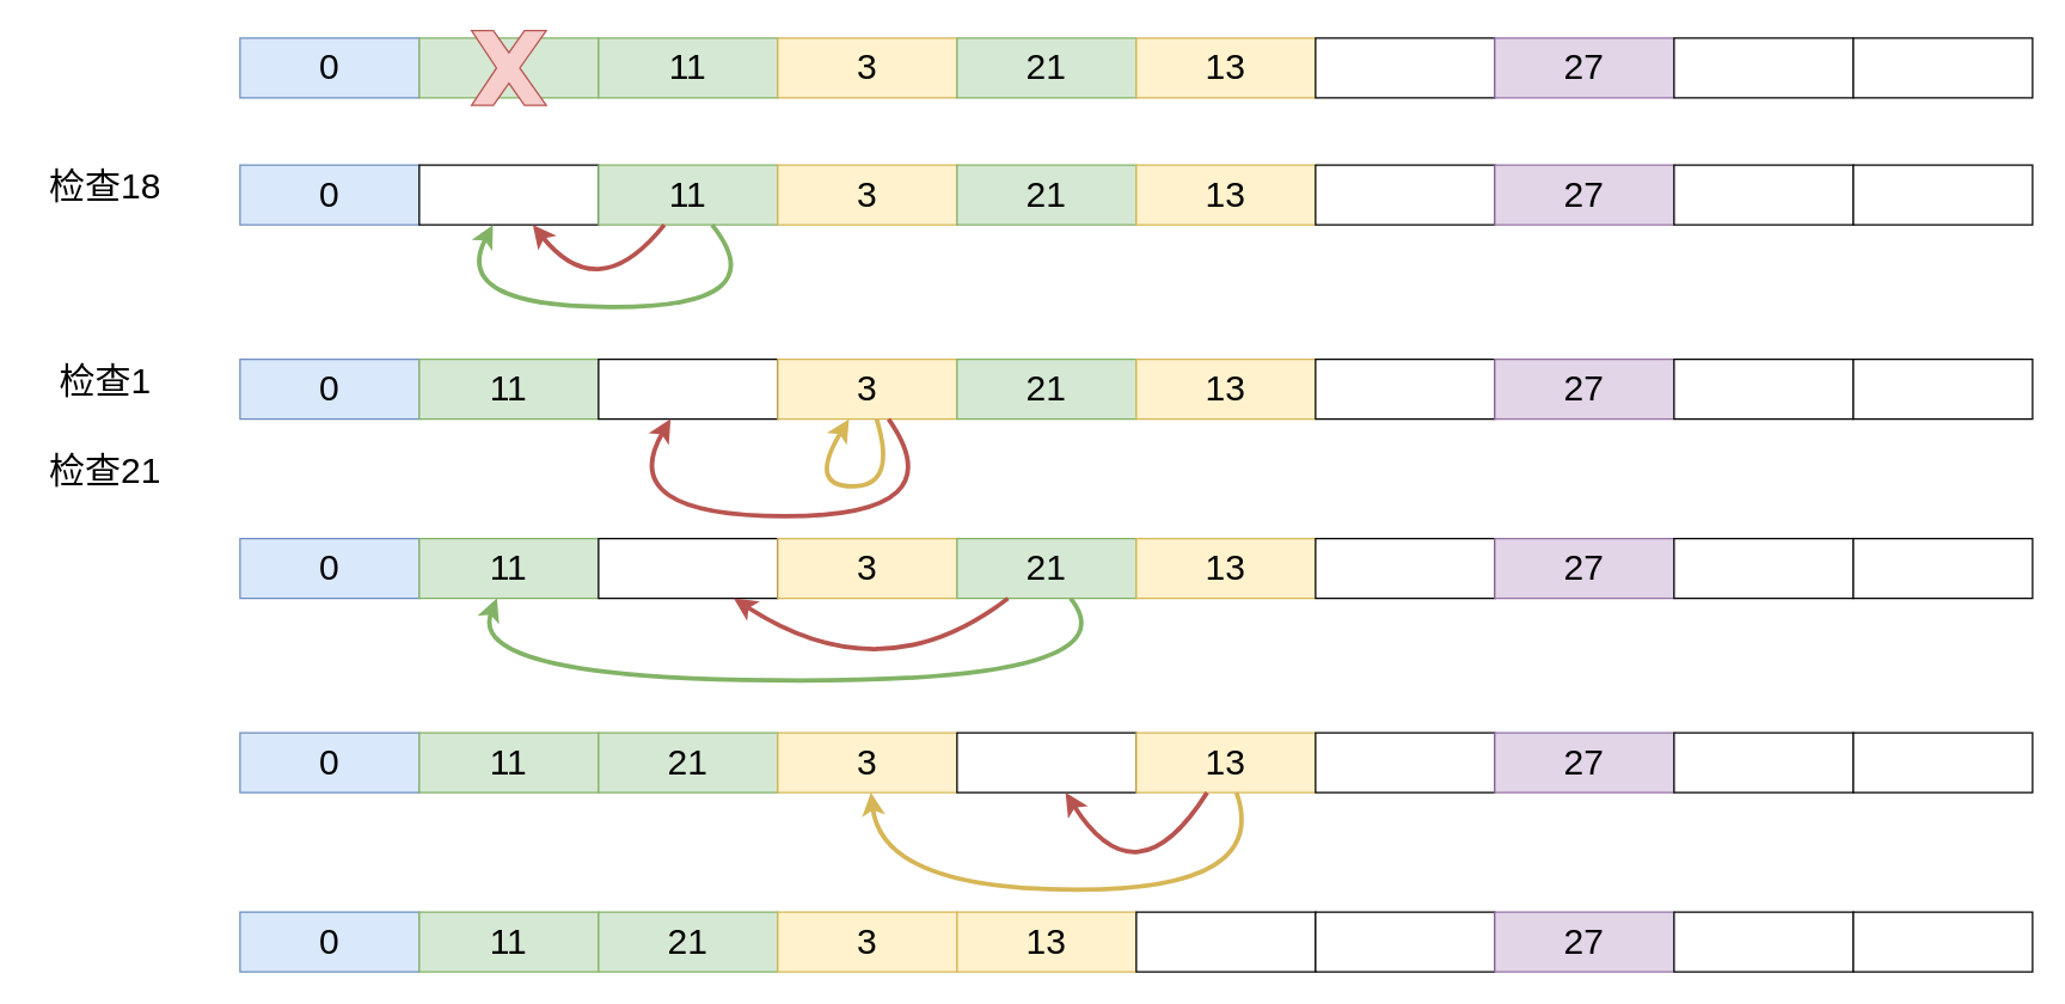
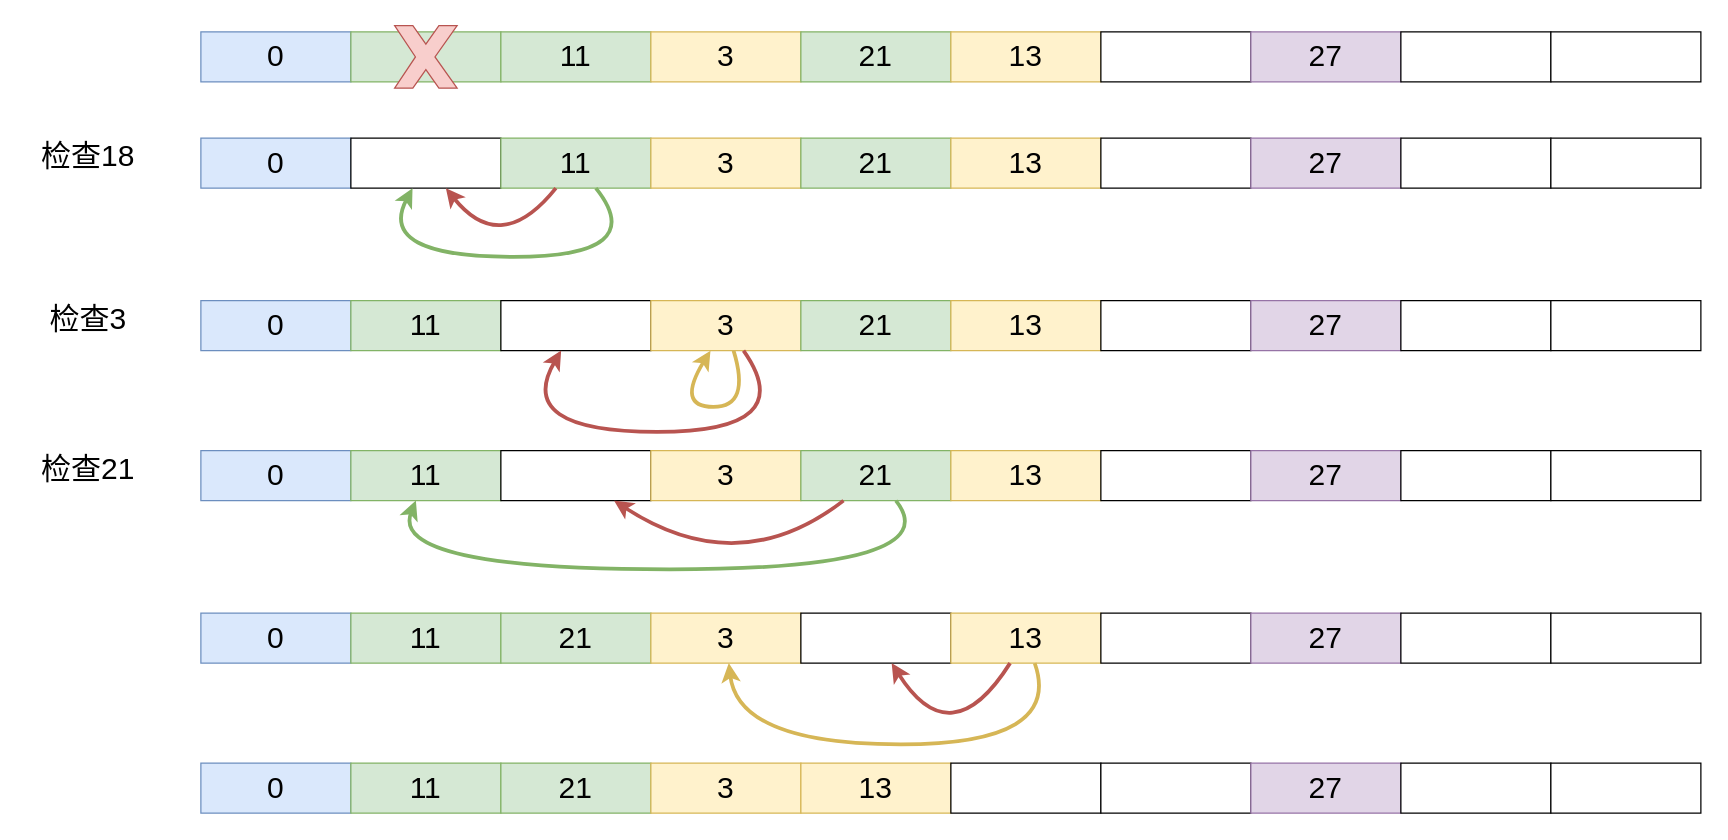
  <mxCell id="0" />
  <mxCell id="1" parent="0" />
  <mxCell id="2" value="0" style="rounded=0;whiteSpace=wrap;html=1;fontSize=24;fillColor=#dae8fc;strokeColor=#6c8ebf;" vertex="1" parent="1"><mxGeometry x="160" y="25" width="120" height="40" as="geometry" /></mxCell>
  <mxCell id="3" value="1" style="rounded=0;whiteSpace=wrap;html=1;fontSize=24;fillColor=#d5e8d4;strokeColor=#82b366;" vertex="1" parent="1"><mxGeometry x="280" y="25" width="120" height="40" as="geometry" /></mxCell>
  <mxCell id="4" value="11" style="rounded=0;whiteSpace=wrap;html=1;fontSize=24;fillColor=#d5e8d4;strokeColor=#82b366;" vertex="1" parent="1"><mxGeometry x="400" y="25" width="120" height="40" as="geometry" /></mxCell>
  <mxCell id="5" value="3" style="rounded=0;whiteSpace=wrap;html=1;fontSize=24;fillColor=#fff2cc;strokeColor=#d6b656;" vertex="1" parent="1"><mxGeometry x="520" y="25" width="120" height="40" as="geometry" /></mxCell>
  <mxCell id="6" value="21" style="rounded=0;whiteSpace=wrap;html=1;fontSize=24;fillColor=#d5e8d4;strokeColor=#82b366;" vertex="1" parent="1"><mxGeometry x="640" y="25" width="120" height="40" as="geometry" /></mxCell>
  <mxCell id="7" value="13" style="rounded=0;whiteSpace=wrap;html=1;fontSize=24;fillColor=#fff2cc;strokeColor=#d6b656;" vertex="1" parent="1"><mxGeometry x="760" y="25" width="120" height="40" as="geometry" /></mxCell>
  <mxCell id="8" value="" style="rounded=0;whiteSpace=wrap;html=1;fontSize=24;" vertex="1" parent="1"><mxGeometry x="880" y="25" width="120" height="40" as="geometry" /></mxCell>
  <mxCell id="9" value="27" style="rounded=0;whiteSpace=wrap;html=1;fontSize=24;fillColor=#e1d5e7;strokeColor=#9673a6;" vertex="1" parent="1"><mxGeometry x="1000" y="25" width="120" height="40" as="geometry" /></mxCell>
  <mxCell id="10" value="" style="rounded=0;whiteSpace=wrap;html=1;fontSize=24;" vertex="1" parent="1"><mxGeometry x="1120" y="25" width="120" height="40" as="geometry" /></mxCell>
  <mxCell id="11" value="" style="rounded=0;whiteSpace=wrap;html=1;fontSize=24;" vertex="1" parent="1"><mxGeometry x="1240" y="25" width="120" height="40" as="geometry" /></mxCell>
  <mxCell id="12" value="" style="verticalLabelPosition=bottom;verticalAlign=top;html=1;shape=mxgraph.basic.x;fillColor=#f8cecc;strokeColor=#b85450;" vertex="1" parent="1"><mxGeometry x="315" y="20" width="50" height="50" as="geometry" /></mxCell>
  <mxCell id="13" value="0" style="rounded=0;whiteSpace=wrap;html=1;fontSize=24;fillColor=#dae8fc;strokeColor=#6c8ebf;" vertex="1" parent="1"><mxGeometry x="160" y="110" width="120" height="40" as="geometry" /></mxCell>
  <mxCell id="14" value="" style="rounded=0;whiteSpace=wrap;html=1;fontSize=24;" vertex="1" parent="1"><mxGeometry x="280" y="110" width="120" height="40" as="geometry" /></mxCell>
  <mxCell id="15" value="11" style="rounded=0;whiteSpace=wrap;html=1;fontSize=24;fillColor=#d5e8d4;strokeColor=#82b366;" vertex="1" parent="1"><mxGeometry x="400" y="110" width="120" height="40" as="geometry" /></mxCell>
  <mxCell id="16" value="3" style="rounded=0;whiteSpace=wrap;html=1;fontSize=24;fillColor=#fff2cc;strokeColor=#d6b656;" vertex="1" parent="1"><mxGeometry x="520" y="110" width="120" height="40" as="geometry" /></mxCell>
  <mxCell id="17" value="21" style="rounded=0;whiteSpace=wrap;html=1;fontSize=24;fillColor=#d5e8d4;strokeColor=#82b366;" vertex="1" parent="1"><mxGeometry x="640" y="110" width="120" height="40" as="geometry" /></mxCell>
  <mxCell id="18" value="13" style="rounded=0;whiteSpace=wrap;html=1;fontSize=24;fillColor=#fff2cc;strokeColor=#d6b656;" vertex="1" parent="1"><mxGeometry x="760" y="110" width="120" height="40" as="geometry" /></mxCell>
  <mxCell id="19" value="" style="rounded=0;whiteSpace=wrap;html=1;fontSize=24;" vertex="1" parent="1"><mxGeometry x="880" y="110" width="120" height="40" as="geometry" /></mxCell>
  <mxCell id="20" value="27" style="rounded=0;whiteSpace=wrap;html=1;fontSize=24;fillColor=#e1d5e7;strokeColor=#9673a6;" vertex="1" parent="1"><mxGeometry x="1000" y="110" width="120" height="40" as="geometry" /></mxCell>
  <mxCell id="21" value="" style="rounded=0;whiteSpace=wrap;html=1;fontSize=24;" vertex="1" parent="1"><mxGeometry x="1120" y="110" width="120" height="40" as="geometry" /></mxCell>
  <mxCell id="22" value="" style="rounded=0;whiteSpace=wrap;html=1;fontSize=24;" vertex="1" parent="1"><mxGeometry x="1240" y="110" width="120" height="40" as="geometry" /></mxCell>
  <mxCell id="23" value="" style="curved=1;endArrow=classic;html=1;rounded=0;strokeWidth=3;fillColor=#d5e8d4;strokeColor=#82b366;" edge="1" parent="1" source="15" target="14"><mxGeometry width="50" height="50" relative="1" as="geometry"><mxPoint x="410" y="185" as="sourcePoint" /><mxPoint x="360" y="235" as="targetPoint" /><Array as="points"><mxPoint x="520" y="205" /><mxPoint x="300" y="205" /></Array></mxGeometry></mxCell>
  <mxCell id="24" value="" style="curved=1;endArrow=classic;html=1;rounded=0;strokeWidth=3;fillColor=#f8cecc;strokeColor=#b85450;" edge="1" parent="1" source="15" target="14"><mxGeometry width="50" height="50" relative="1" as="geometry"><mxPoint x="454" y="185" as="sourcePoint" /><mxPoint x="360" y="185" as="targetPoint" /><Array as="points"><mxPoint x="400" y="205" /></Array></mxGeometry></mxCell>
  <mxCell id="25" value="检查18" style="text;html=1;strokeColor=none;fillColor=none;align=center;verticalAlign=middle;whiteSpace=wrap;rounded=0;fontSize=24;" vertex="1" parent="1"><mxGeometry x="20" y="105" width="100" height="40" as="geometry" /></mxCell>
  <mxCell id="26" value="0" style="rounded=0;whiteSpace=wrap;html=1;fontSize=24;fillColor=#dae8fc;strokeColor=#6c8ebf;" vertex="1" parent="1"><mxGeometry x="160" y="240" width="120" height="40" as="geometry" /></mxCell>
  <mxCell id="27" value="11" style="rounded=0;whiteSpace=wrap;html=1;fontSize=24;fillColor=#d5e8d4;strokeColor=#82b366;" vertex="1" parent="1"><mxGeometry x="280" y="240" width="120" height="40" as="geometry" /></mxCell>
  <mxCell id="28" value="" style="rounded=0;whiteSpace=wrap;html=1;fontSize=24;" vertex="1" parent="1"><mxGeometry x="400" y="240" width="120" height="40" as="geometry" /></mxCell>
  <mxCell id="29" value="3" style="rounded=0;whiteSpace=wrap;html=1;fontSize=24;fillColor=#fff2cc;strokeColor=#d6b656;" vertex="1" parent="1"><mxGeometry x="520" y="240" width="120" height="40" as="geometry" /></mxCell>
  <mxCell id="30" value="21" style="rounded=0;whiteSpace=wrap;html=1;fontSize=24;fillColor=#d5e8d4;strokeColor=#82b366;" vertex="1" parent="1"><mxGeometry x="640" y="240" width="120" height="40" as="geometry" /></mxCell>
  <mxCell id="31" value="13" style="rounded=0;whiteSpace=wrap;html=1;fontSize=24;fillColor=#fff2cc;strokeColor=#d6b656;" vertex="1" parent="1"><mxGeometry x="760" y="240" width="120" height="40" as="geometry" /></mxCell>
  <mxCell id="32" value="" style="rounded=0;whiteSpace=wrap;html=1;fontSize=24;" vertex="1" parent="1"><mxGeometry x="880" y="240" width="120" height="40" as="geometry" /></mxCell>
  <mxCell id="33" value="27" style="rounded=0;whiteSpace=wrap;html=1;fontSize=24;fillColor=#e1d5e7;strokeColor=#9673a6;" vertex="1" parent="1"><mxGeometry x="1000" y="240" width="120" height="40" as="geometry" /></mxCell>
  <mxCell id="34" value="" style="rounded=0;whiteSpace=wrap;html=1;fontSize=24;" vertex="1" parent="1"><mxGeometry x="1120" y="240" width="120" height="40" as="geometry" /></mxCell>
  <mxCell id="35" value="" style="rounded=0;whiteSpace=wrap;html=1;fontSize=24;" vertex="1" parent="1"><mxGeometry x="1240" y="240" width="120" height="40" as="geometry" /></mxCell>
  <mxCell id="36" value="" style="curved=1;endArrow=classic;html=1;rounded=0;strokeWidth=3;fillColor=#f8cecc;strokeColor=#b85450;" edge="1" parent="1" source="29" target="28"><mxGeometry width="50" height="50" relative="1" as="geometry"><mxPoint x="454" y="315" as="sourcePoint" /><mxPoint x="360" y="315" as="targetPoint" /><Array as="points"><mxPoint x="640" y="345" /><mxPoint x="410" y="345" /></Array></mxGeometry></mxCell>
- <mxCell id="37" value="检查1" style="text;html=1;strokeColor=none;fillColor=none;align=center;verticalAlign=middle;whiteSpace=wrap;rounded=0;fontSize=24;" vertex="1" parent="1"><mxGeometry x="20" y="235" width="100" height="40" as="geometry" /></mxCell>
+ <mxCell id="37" value="检查3" style="text;html=1;strokeColor=none;fillColor=none;align=center;verticalAlign=middle;whiteSpace=wrap;rounded=0;fontSize=24;" vertex="1" parent="1"><mxGeometry x="20" y="235" width="100" height="40" as="geometry" /></mxCell>
  <mxCell id="38" value="" style="curved=1;endArrow=classic;html=1;rounded=0;strokeWidth=3;fillColor=#fff2cc;strokeColor=#d6b656;" edge="1" parent="1" source="29" target="29"><mxGeometry width="50" height="50" relative="1" as="geometry"><mxPoint x="594" y="295" as="sourcePoint" /><mxPoint x="500" y="295" as="targetPoint" /><Array as="points"><mxPoint x="600" y="325" /><mxPoint x="540" y="325" /></Array></mxGeometry></mxCell>
  <mxCell id="39" value="0" style="rounded=0;whiteSpace=wrap;html=1;fontSize=24;fillColor=#dae8fc;strokeColor=#6c8ebf;" vertex="1" parent="1"><mxGeometry x="160" y="360" width="120" height="40" as="geometry" /></mxCell>
  <mxCell id="40" value="11" style="rounded=0;whiteSpace=wrap;html=1;fontSize=24;fillColor=#d5e8d4;strokeColor=#82b366;" vertex="1" parent="1"><mxGeometry x="280" y="360" width="120" height="40" as="geometry" /></mxCell>
  <mxCell id="41" value="" style="rounded=0;whiteSpace=wrap;html=1;fontSize=24;" vertex="1" parent="1"><mxGeometry x="400" y="360" width="120" height="40" as="geometry" /></mxCell>
  <mxCell id="42" value="3" style="rounded=0;whiteSpace=wrap;html=1;fontSize=24;fillColor=#fff2cc;strokeColor=#d6b656;" vertex="1" parent="1"><mxGeometry x="520" y="360" width="120" height="40" as="geometry" /></mxCell>
  <mxCell id="43" value="21" style="rounded=0;whiteSpace=wrap;html=1;fontSize=24;fillColor=#d5e8d4;strokeColor=#82b366;" vertex="1" parent="1"><mxGeometry x="640" y="360" width="120" height="40" as="geometry" /></mxCell>
  <mxCell id="44" value="13" style="rounded=0;whiteSpace=wrap;html=1;fontSize=24;fillColor=#fff2cc;strokeColor=#d6b656;" vertex="1" parent="1"><mxGeometry x="760" y="360" width="120" height="40" as="geometry" /></mxCell>
  <mxCell id="45" value="" style="rounded=0;whiteSpace=wrap;html=1;fontSize=24;" vertex="1" parent="1"><mxGeometry x="880" y="360" width="120" height="40" as="geometry" /></mxCell>
  <mxCell id="46" value="27" style="rounded=0;whiteSpace=wrap;html=1;fontSize=24;fillColor=#e1d5e7;strokeColor=#9673a6;" vertex="1" parent="1"><mxGeometry x="1000" y="360" width="120" height="40" as="geometry" /></mxCell>
  <mxCell id="47" value="" style="rounded=0;whiteSpace=wrap;html=1;fontSize=24;" vertex="1" parent="1"><mxGeometry x="1120" y="360" width="120" height="40" as="geometry" /></mxCell>
  <mxCell id="48" value="" style="rounded=0;whiteSpace=wrap;html=1;fontSize=24;" vertex="1" parent="1"><mxGeometry x="1240" y="360" width="120" height="40" as="geometry" /></mxCell>
  <mxCell id="49" value="" style="curved=1;endArrow=classic;html=1;rounded=0;strokeWidth=3;fillColor=#f8cecc;strokeColor=#b85450;" edge="1" parent="1" source="43" target="41"><mxGeometry width="50" height="50" relative="1" as="geometry"><mxPoint x="454" y="435" as="sourcePoint" /><mxPoint x="360" y="435" as="targetPoint" /><Array as="points"><mxPoint x="590" y="465" /></Array></mxGeometry></mxCell>
- <mxCell id="50" value="检查21" style="text;html=1;strokeColor=none;fillColor=none;align=center;verticalAlign=middle;whiteSpace=wrap;rounded=0;fontSize=24;" vertex="1" parent="1"><mxGeometry x="20" y="295" width="100" height="40" as="geometry" /></mxCell>
+ <mxCell id="50" value="检查21" style="text;html=1;strokeColor=none;fillColor=none;align=center;verticalAlign=middle;whiteSpace=wrap;rounded=0;fontSize=24;" vertex="1" parent="1"><mxGeometry x="20" y="355" width="100" height="40" as="geometry" /></mxCell>
  <mxCell id="51" value="" style="curved=1;endArrow=classic;html=1;rounded=0;strokeWidth=3;fillColor=#d5e8d4;strokeColor=#82b366;" edge="1" parent="1" source="43" target="40"><mxGeometry width="50" height="50" relative="1" as="geometry"><mxPoint x="594" y="415" as="sourcePoint" /><mxPoint x="500" y="415" as="targetPoint" /><Array as="points"><mxPoint x="760" y="455" /><mxPoint x="310" y="455" /></Array></mxGeometry></mxCell>
  <mxCell id="52" value="0" style="rounded=0;whiteSpace=wrap;html=1;fontSize=24;fillColor=#dae8fc;strokeColor=#6c8ebf;" vertex="1" parent="1"><mxGeometry x="160" y="490" width="120" height="40" as="geometry" /></mxCell>
  <mxCell id="53" value="11" style="rounded=0;whiteSpace=wrap;html=1;fontSize=24;fillColor=#d5e8d4;strokeColor=#82b366;" vertex="1" parent="1"><mxGeometry x="280" y="490" width="120" height="40" as="geometry" /></mxCell>
  <mxCell id="54" value="21" style="rounded=0;whiteSpace=wrap;html=1;fontSize=24;fillColor=#d5e8d4;strokeColor=#82b366;" vertex="1" parent="1"><mxGeometry x="400" y="490" width="120" height="40" as="geometry" /></mxCell>
  <mxCell id="55" value="3" style="rounded=0;whiteSpace=wrap;html=1;fontSize=24;fillColor=#fff2cc;strokeColor=#d6b656;" vertex="1" parent="1"><mxGeometry x="520" y="490" width="120" height="40" as="geometry" /></mxCell>
  <mxCell id="56" value="" style="rounded=0;whiteSpace=wrap;html=1;fontSize=24;" vertex="1" parent="1"><mxGeometry x="640" y="490" width="120" height="40" as="geometry" /></mxCell>
  <mxCell id="57" value="13" style="rounded=0;whiteSpace=wrap;html=1;fontSize=24;fillColor=#fff2cc;strokeColor=#d6b656;" vertex="1" parent="1"><mxGeometry x="760" y="490" width="120" height="40" as="geometry" /></mxCell>
  <mxCell id="58" value="" style="rounded=0;whiteSpace=wrap;html=1;fontSize=24;" vertex="1" parent="1"><mxGeometry x="880" y="490" width="120" height="40" as="geometry" /></mxCell>
  <mxCell id="59" value="27" style="rounded=0;whiteSpace=wrap;html=1;fontSize=24;fillColor=#e1d5e7;strokeColor=#9673a6;" vertex="1" parent="1"><mxGeometry x="1000" y="490" width="120" height="40" as="geometry" /></mxCell>
  <mxCell id="60" value="" style="rounded=0;whiteSpace=wrap;html=1;fontSize=24;" vertex="1" parent="1"><mxGeometry x="1120" y="490" width="120" height="40" as="geometry" /></mxCell>
  <mxCell id="61" value="" style="rounded=0;whiteSpace=wrap;html=1;fontSize=24;" vertex="1" parent="1"><mxGeometry x="1240" y="490" width="120" height="40" as="geometry" /></mxCell>
  <mxCell id="62" value="" style="curved=1;endArrow=classic;html=1;rounded=0;strokeWidth=3;fillColor=#f8cecc;strokeColor=#b85450;" edge="1" parent="1" source="57" target="56"><mxGeometry width="50" height="50" relative="1" as="geometry"><mxPoint x="454" y="565" as="sourcePoint" /><mxPoint x="360" y="565" as="targetPoint" /><Array as="points"><mxPoint x="760" y="605" /></Array></mxGeometry></mxCell>
  <mxCell id="63" value="" style="curved=1;endArrow=classic;html=1;rounded=0;strokeWidth=3;fillColor=#fff2cc;strokeColor=#d6b656;" edge="1" parent="1" source="57" target="55"><mxGeometry width="50" height="50" relative="1" as="geometry"><mxPoint x="594" y="545" as="sourcePoint" /><mxPoint x="780" y="665" as="targetPoint" /><Array as="points"><mxPoint x="850" y="595" /><mxPoint x="590" y="595" /></Array></mxGeometry></mxCell>
  <mxCell id="64" value="0" style="rounded=0;whiteSpace=wrap;html=1;fontSize=24;fillColor=#dae8fc;strokeColor=#6c8ebf;" vertex="1" parent="1"><mxGeometry x="160" y="610" width="120" height="40" as="geometry" /></mxCell>
  <mxCell id="65" value="11" style="rounded=0;whiteSpace=wrap;html=1;fontSize=24;fillColor=#d5e8d4;strokeColor=#82b366;" vertex="1" parent="1"><mxGeometry x="280" y="610" width="120" height="40" as="geometry" /></mxCell>
  <mxCell id="66" value="21" style="rounded=0;whiteSpace=wrap;html=1;fontSize=24;fillColor=#d5e8d4;strokeColor=#82b366;" vertex="1" parent="1"><mxGeometry x="400" y="610" width="120" height="40" as="geometry" /></mxCell>
  <mxCell id="67" value="3" style="rounded=0;whiteSpace=wrap;html=1;fontSize=24;fillColor=#fff2cc;strokeColor=#d6b656;" vertex="1" parent="1"><mxGeometry x="520" y="610" width="120" height="40" as="geometry" /></mxCell>
  <mxCell id="68" value="13" style="rounded=0;whiteSpace=wrap;html=1;fontSize=24;fillColor=#fff2cc;strokeColor=#d6b656;" vertex="1" parent="1"><mxGeometry x="640" y="610" width="120" height="40" as="geometry" /></mxCell>
  <mxCell id="69" value="" style="rounded=0;whiteSpace=wrap;html=1;fontSize=24;" vertex="1" parent="1"><mxGeometry x="760" y="610" width="120" height="40" as="geometry" /></mxCell>
  <mxCell id="70" value="" style="rounded=0;whiteSpace=wrap;html=1;fontSize=24;" vertex="1" parent="1"><mxGeometry x="880" y="610" width="120" height="40" as="geometry" /></mxCell>
  <mxCell id="71" value="27" style="rounded=0;whiteSpace=wrap;html=1;fontSize=24;fillColor=#e1d5e7;strokeColor=#9673a6;" vertex="1" parent="1"><mxGeometry x="1000" y="610" width="120" height="40" as="geometry" /></mxCell>
  <mxCell id="72" value="" style="rounded=0;whiteSpace=wrap;html=1;fontSize=24;" vertex="1" parent="1"><mxGeometry x="1120" y="610" width="120" height="40" as="geometry" /></mxCell>
  <mxCell id="73" value="" style="rounded=0;whiteSpace=wrap;html=1;fontSize=24;" vertex="1" parent="1"><mxGeometry x="1240" y="610" width="120" height="40" as="geometry" /></mxCell>
